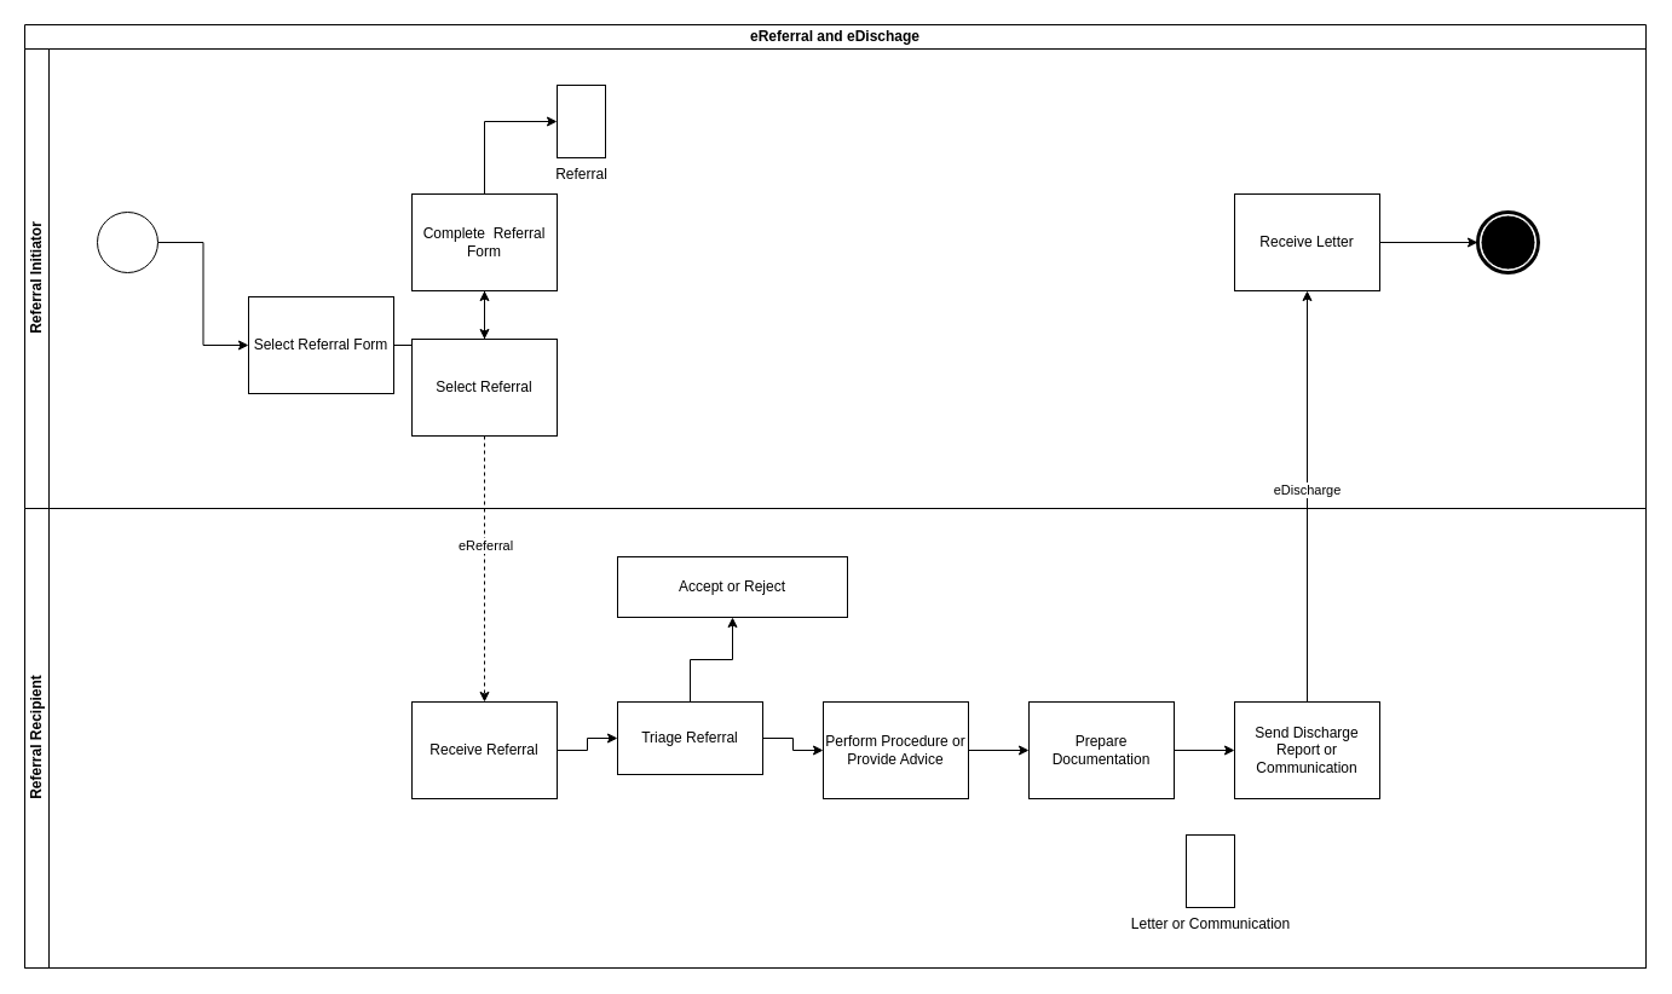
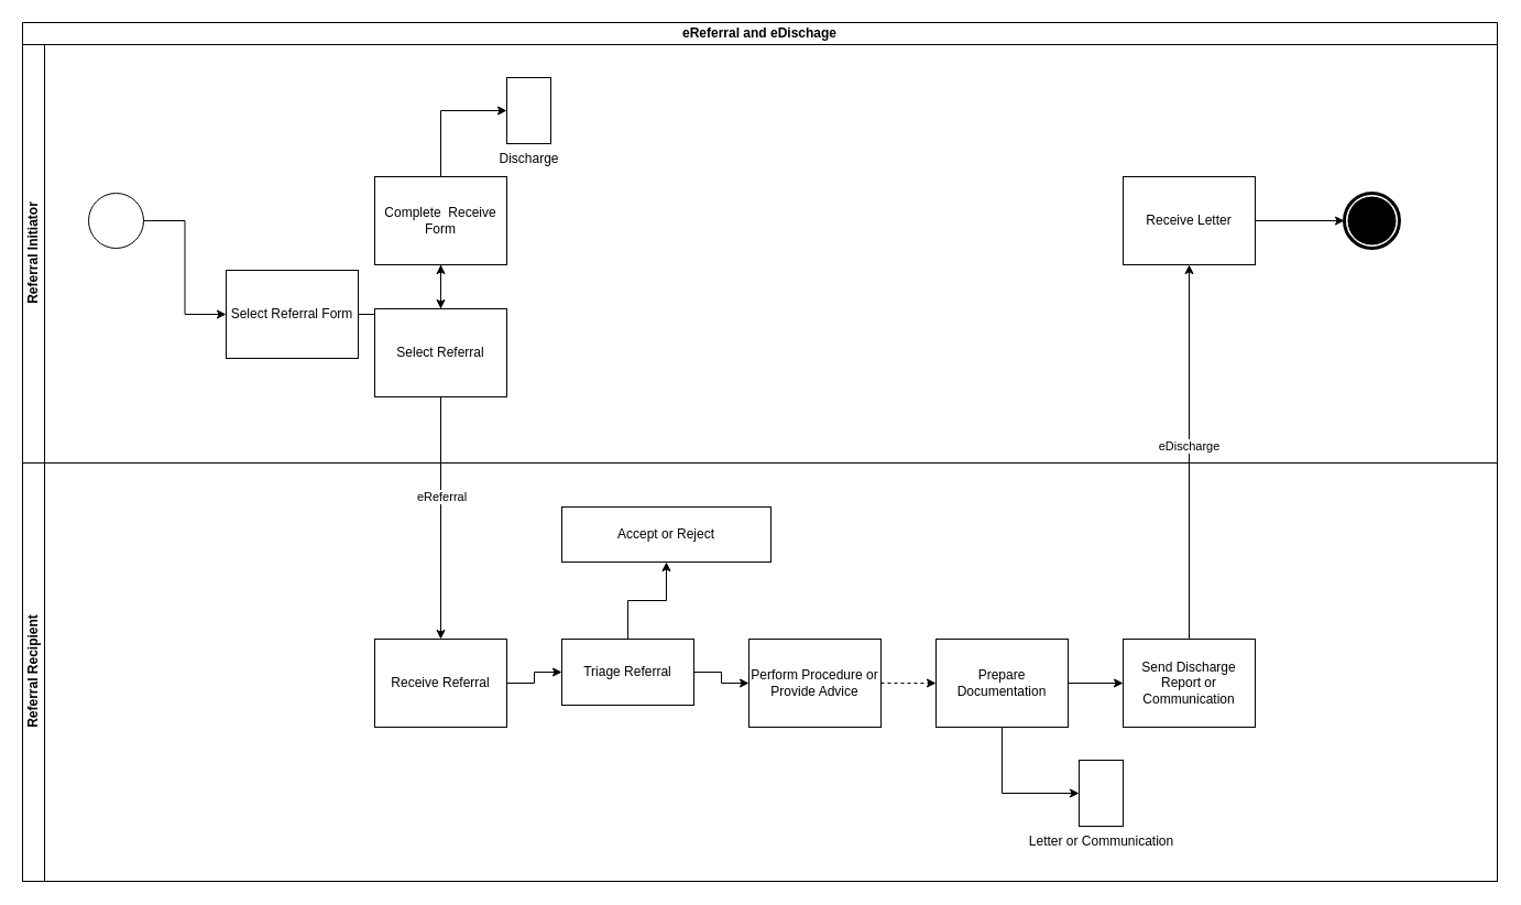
  <mxCell id="0" />
  <mxCell id="1" parent="0" />
  <mxCell id="2" value="eReferral and eDischage" style="swimlane;html=1;childLayout=stackLayout;resizeParent=1;resizeParentMax=0;horizontal=1;startSize=20;horizontalStack=0;whiteSpace=wrap;" vertex="1" parent="1"><mxGeometry x="20" y="20" width="1340" height="780" as="geometry" /></mxCell>
  <mxCell id="3" value="Referral Initiator" style="swimlane;html=1;startSize=20;horizontal=0;" vertex="1" parent="2"><mxGeometry y="20" width="1340" height="380" as="geometry" /></mxCell>
  <mxCell id="4" value="" style="edgeStyle=orthogonalEdgeStyle;rounded=0;orthogonalLoop=1;jettySize=auto;html=1;entryX=0;entryY=0.5;entryDx=0;entryDy=0;entryPerimeter=0;" edge="1" parent="3" source="5" target="7"><mxGeometry relative="1" as="geometry"><mxPoint x="155" y="160" as="targetPoint" /></mxGeometry></mxCell>
  <mxCell id="5" value="" style="points=[[0.145,0.145,0],[0.5,0,0],[0.855,0.145,0],[1,0.5,0],[0.855,0.855,0],[0.5,1,0],[0.145,0.855,0],[0,0.5,0]];shape=mxgraph.bpmn.event;html=1;verticalLabelPosition=bottom;labelBackgroundColor=#ffffff;verticalAlign=top;align=center;perimeter=ellipsePerimeter;outlineConnect=0;aspect=fixed;outline=standard;symbol=general;" vertex="1" parent="3"><mxGeometry x="60" y="135" width="50" height="50" as="geometry" /></mxCell>
  <mxCell id="6" style="edgeStyle=orthogonalEdgeStyle;rounded=0;orthogonalLoop=1;jettySize=auto;html=1;" edge="1" parent="3" source="7" target="8"><mxGeometry relative="1" as="geometry" /></mxCell>
  <mxCell id="7" value="Select Referral Form" style="points=[[0.25,0,0],[0.5,0,0],[0.75,0,0],[1,0.25,0],[1,0.5,0],[1,0.75,0],[0.75,1,0],[0.5,1,0],[0.25,1,0],[0,0.75,0],[0,0.5,0],[0,0.25,0]];shape=mxgraph.bpmn.task2;whiteSpace=wrap;rectStyle=rounded;size=10;html=1;container=1;expand=0;collapsible=0;taskMarker=user;" vertex="1" parent="3"><mxGeometry x="185" y="205" width="120" height="80" as="geometry" /></mxCell>
- <mxCell id="8" value="Complete&amp;nbsp; Referral Form" style="points=[[0.25,0,0],[0.5,0,0],[0.75,0,0],[1,0.25,0],[1,0.5,0],[1,0.75,0],[0.75,1,0],[0.5,1,0],[0.25,1,0],[0,0.75,0],[0,0.5,0],[0,0.25,0]];shape=mxgraph.bpmn.task2;whiteSpace=wrap;rectStyle=rounded;size=10;html=1;container=1;expand=0;collapsible=0;taskMarker=user;" vertex="1" parent="3"><mxGeometry x="320" y="120" width="120" height="80" as="geometry" /></mxCell>
+ <mxCell id="8" value="Complete&amp;nbsp; Receive Form" style="points=[[0.25,0,0],[0.5,0,0],[0.75,0,0],[1,0.25,0],[1,0.5,0],[1,0.75,0],[0.75,1,0],[0.5,1,0],[0.25,1,0],[0,0.75,0],[0,0.5,0],[0,0.25,0]];shape=mxgraph.bpmn.task2;whiteSpace=wrap;rectStyle=rounded;size=10;html=1;container=1;expand=0;collapsible=0;taskMarker=user;" vertex="1" parent="3"><mxGeometry x="320" y="120" width="120" height="80" as="geometry" /></mxCell>
  <mxCell id="9" value="Select Referral" style="points=[[0.25,0,0],[0.5,0,0],[0.75,0,0],[1,0.25,0],[1,0.5,0],[1,0.75,0],[0.75,1,0],[0.5,1,0],[0.25,1,0],[0,0.75,0],[0,0.5,0],[0,0.25,0]];shape=mxgraph.bpmn.task2;whiteSpace=wrap;rectStyle=rounded;size=10;html=1;container=1;expand=0;collapsible=0;taskMarker=send;" vertex="1" parent="3"><mxGeometry x="320" y="240" width="120" height="80" as="geometry" /></mxCell>
  <mxCell id="10" style="edgeStyle=orthogonalEdgeStyle;rounded=0;orthogonalLoop=1;jettySize=auto;html=1;entryX=0.5;entryY=0;entryDx=0;entryDy=0;entryPerimeter=0;" edge="1" parent="3" source="8" target="9"><mxGeometry relative="1" as="geometry" /></mxCell>
- <mxCell id="11" value="Referral" style="shape=mxgraph.bpmn.data2;labelPosition=center;verticalLabelPosition=bottom;align=center;verticalAlign=top;size=15;html=1;bpmnTransferType=output;" vertex="1" parent="3"><mxGeometry x="440" y="30" width="40" height="60" as="geometry" /></mxCell>
+ <mxCell id="11" value="Discharge" style="shape=mxgraph.bpmn.data2;labelPosition=center;verticalLabelPosition=bottom;align=center;verticalAlign=top;size=15;html=1;bpmnTransferType=output;" vertex="1" parent="3"><mxGeometry x="440" y="30" width="40" height="60" as="geometry" /></mxCell>
  <mxCell id="12" style="edgeStyle=orthogonalEdgeStyle;rounded=0;orthogonalLoop=1;jettySize=auto;html=1;entryX=0;entryY=0.5;entryDx=0;entryDy=0;entryPerimeter=0;" edge="1" parent="3" source="8" target="11"><mxGeometry relative="1" as="geometry" /></mxCell>
  <mxCell id="13" value="Receive Letter" style="points=[[0.25,0,0],[0.5,0,0],[0.75,0,0],[1,0.25,0],[1,0.5,0],[1,0.75,0],[0.75,1,0],[0.5,1,0],[0.25,1,0],[0,0.75,0],[0,0.5,0],[0,0.25,0]];shape=mxgraph.bpmn.task2;whiteSpace=wrap;rectStyle=rounded;size=10;html=1;container=1;expand=0;collapsible=0;taskMarker=receive;" vertex="1" parent="3"><mxGeometry x="1000" y="120" width="120" height="80" as="geometry" /></mxCell>
  <mxCell id="14" value="" style="points=[[0.145,0.145,0],[0.5,0,0],[0.855,0.145,0],[1,0.5,0],[0.855,0.855,0],[0.5,1,0],[0.145,0.855,0],[0,0.5,0]];shape=mxgraph.bpmn.event;html=1;verticalLabelPosition=bottom;labelBackgroundColor=#ffffff;verticalAlign=top;align=center;perimeter=ellipsePerimeter;outlineConnect=0;aspect=fixed;outline=end;symbol=terminate;" vertex="1" parent="3"><mxGeometry x="1201" y="135" width="50" height="50" as="geometry" /></mxCell>
  <mxCell id="15" style="edgeStyle=orthogonalEdgeStyle;rounded=0;orthogonalLoop=1;jettySize=auto;html=1;" edge="1" parent="3" source="13" target="14"><mxGeometry relative="1" as="geometry" /></mxCell>
  <mxCell id="16" value="Referral Recipient" style="swimlane;html=1;startSize=20;horizontal=0;" vertex="1" parent="2"><mxGeometry y="400" width="1340" height="380" as="geometry" /></mxCell>
  <mxCell id="17" style="edgeStyle=orthogonalEdgeStyle;rounded=0;orthogonalLoop=1;jettySize=auto;html=1;" edge="1" parent="16" source="18" target="19"><mxGeometry relative="1" as="geometry" /></mxCell>
  <mxCell id="18" value="Receive Referral" style="points=[[0.25,0,0],[0.5,0,0],[0.75,0,0],[1,0.25,0],[1,0.5,0],[1,0.75,0],[0.75,1,0],[0.5,1,0],[0.25,1,0],[0,0.75,0],[0,0.5,0],[0,0.25,0]];shape=mxgraph.bpmn.task2;whiteSpace=wrap;rectStyle=rounded;size=10;html=1;container=1;expand=0;collapsible=0;taskMarker=receive;" vertex="1" parent="16"><mxGeometry x="320" y="160" width="120" height="80" as="geometry" /></mxCell>
  <mxCell id="19" value="Triage Referral" style="points=[[0.25,0,0],[0.5,0,0],[0.75,0,0],[1,0.25,0],[1,0.5,0],[1,0.75,0],[0.75,1,0],[0.5,1,0],[0.25,1,0],[0,0.75,0],[0,0.5,0],[0,0.25,0]];shape=mxgraph.bpmn.task2;whiteSpace=wrap;rectStyle=rounded;size=10;html=1;container=1;expand=0;collapsible=0;taskMarker=user;" vertex="1" parent="16"><mxGeometry x="490" y="160" width="120" height="60" as="geometry" /></mxCell>
  <mxCell id="20" style="edgeStyle=orthogonalEdgeStyle;rounded=0;orthogonalLoop=1;jettySize=auto;html=1;entryX=0;entryY=0.5;entryDx=0;entryDy=0;entryPerimeter=0;" edge="1" parent="16" source="19" target="21"><mxGeometry relative="1" as="geometry"><mxPoint x="780" y="200" as="sourcePoint" /></mxGeometry></mxCell>
  <mxCell id="21" value="Perform Procedure or Provide Advice" style="points=[[0.25,0,0],[0.5,0,0],[0.75,0,0],[1,0.25,0],[1,0.5,0],[1,0.75,0],[0.75,1,0],[0.5,1,0],[0.25,1,0],[0,0.75,0],[0,0.5,0],[0,0.25,0]];shape=mxgraph.bpmn.task2;whiteSpace=wrap;rectStyle=rounded;size=10;html=1;container=1;expand=0;collapsible=0;taskMarker=user;" vertex="1" parent="16"><mxGeometry x="660" y="160" width="120" height="80" as="geometry" /></mxCell>
  <mxCell id="22" value="Prepare Documentation" style="points=[[0.25,0,0],[0.5,0,0],[0.75,0,0],[1,0.25,0],[1,0.5,0],[1,0.75,0],[0.75,1,0],[0.5,1,0],[0.25,1,0],[0,0.75,0],[0,0.5,0],[0,0.25,0]];shape=mxgraph.bpmn.task2;whiteSpace=wrap;rectStyle=rounded;size=10;html=1;container=1;expand=0;collapsible=0;taskMarker=user;" vertex="1" parent="16"><mxGeometry x="830" y="160" width="120" height="80" as="geometry" /></mxCell>
- <mxCell id="23" style="edgeStyle=orthogonalEdgeStyle;rounded=0;orthogonalLoop=1;jettySize=auto;html=1;entryX=0;entryY=0.5;entryDx=0;entryDy=0;entryPerimeter=0;" edge="1" parent="16" source="21" target="22"><mxGeometry relative="1" as="geometry" /></mxCell>
+ <mxCell id="23" style="edgeStyle=orthogonalEdgeStyle;rounded=0;orthogonalLoop=1;jettySize=auto;html=1;entryX=0;entryY=0.5;entryDx=0;entryDy=0;entryPerimeter=0;dashed=1;" edge="1" parent="16" source="21" target="22"><mxGeometry relative="1" as="geometry" /></mxCell>
  <mxCell id="24" value="Send Discharge Report or Communication" style="points=[[0.25,0,0],[0.5,0,0],[0.75,0,0],[1,0.25,0],[1,0.5,0],[1,0.75,0],[0.75,1,0],[0.5,1,0],[0.25,1,0],[0,0.75,0],[0,0.5,0],[0,0.25,0]];shape=mxgraph.bpmn.task2;whiteSpace=wrap;rectStyle=rounded;size=10;html=1;container=1;expand=0;collapsible=0;taskMarker=send;" vertex="1" parent="16"><mxGeometry x="1000" y="160" width="120" height="80" as="geometry" /></mxCell>
  <mxCell id="25" style="edgeStyle=orthogonalEdgeStyle;rounded=0;orthogonalLoop=1;jettySize=auto;html=1;entryX=0;entryY=0.5;entryDx=0;entryDy=0;entryPerimeter=0;" edge="1" parent="16" source="22" target="24"><mxGeometry relative="1" as="geometry" /></mxCell>
  <mxCell id="26" value="Letter or Communication" style="shape=mxgraph.bpmn.data2;labelPosition=center;verticalLabelPosition=bottom;align=center;verticalAlign=top;size=15;html=1;bpmnTransferType=output;" vertex="1" parent="16"><mxGeometry x="960" y="270" width="40" height="60" as="geometry" /></mxCell>
+ <mxCell id="27" style="edgeStyle=orthogonalEdgeStyle;rounded=0;orthogonalLoop=1;jettySize=auto;html=1;entryX=0;entryY=0.5;entryDx=0;entryDy=0;entryPerimeter=0;exitX=0.5;exitY=1;exitDx=0;exitDy=0;exitPerimeter=0;" edge="1" parent="16" source="22" target="26"><mxGeometry relative="1" as="geometry"><Array as="points"><mxPoint x="890" y="300" /></Array></mxGeometry></mxCell>
  <mxCell id="28" value="Accept or Reject" style="points=[[0.25,0,0],[0.5,0,0],[0.75,0,0],[1,0.25,0],[1,0.5,0],[1,0.75,0],[0.75,1,0],[0.5,1,0],[0.25,1,0],[0,0.75,0],[0,0.5,0],[0,0.25,0]];shape=mxgraph.bpmn.task2;whiteSpace=wrap;rectStyle=rounded;size=10;html=1;container=1;expand=0;collapsible=0;taskMarker=send;bpmnShapeType=task;" vertex="1" parent="16"><mxGeometry x="490" y="40" width="190" height="50" as="geometry" /></mxCell>
  <mxCell id="29" style="edgeStyle=orthogonalEdgeStyle;rounded=0;orthogonalLoop=1;jettySize=auto;html=1;entryX=0.5;entryY=1;entryDx=0;entryDy=0;entryPerimeter=0;" edge="1" parent="16" source="19" target="28"><mxGeometry relative="1" as="geometry" /></mxCell>
- <mxCell id="30" style="edgeStyle=orthogonalEdgeStyle;rounded=0;orthogonalLoop=1;jettySize=auto;html=1;dashed=1;" edge="1" parent="2" source="9" target="18"><mxGeometry relative="1" as="geometry" /></mxCell>
+ <mxCell id="30" style="edgeStyle=orthogonalEdgeStyle;rounded=0;orthogonalLoop=1;jettySize=auto;html=1;" edge="1" parent="2" source="9" target="18"><mxGeometry relative="1" as="geometry" /></mxCell>
  <mxCell id="31" value="eReferral" style="edgeLabel;html=1;align=center;verticalAlign=middle;resizable=0;points=[];" connectable="0" vertex="1" parent="30"><mxGeometry x="-0.178" relative="1" as="geometry"><mxPoint as="offset" /></mxGeometry></mxCell>
  <mxCell id="32" style="edgeStyle=orthogonalEdgeStyle;rounded=0;orthogonalLoop=1;jettySize=auto;html=1;entryX=0.5;entryY=1;entryDx=0;entryDy=0;entryPerimeter=0;exitX=0.5;exitY=0;exitDx=0;exitDy=0;exitPerimeter=0;" edge="1" parent="2" source="24" target="13"><mxGeometry relative="1" as="geometry"><mxPoint x="1090" y="470" as="sourcePoint" /><mxPoint x="1190" y="220" as="targetPoint" /></mxGeometry></mxCell>
  <mxCell id="33" value="eDischarge" style="edgeLabel;html=1;align=center;verticalAlign=middle;resizable=0;points=[];" connectable="0" vertex="1" parent="32"><mxGeometry x="0.038" y="1" relative="1" as="geometry"><mxPoint as="offset" /></mxGeometry></mxCell>
